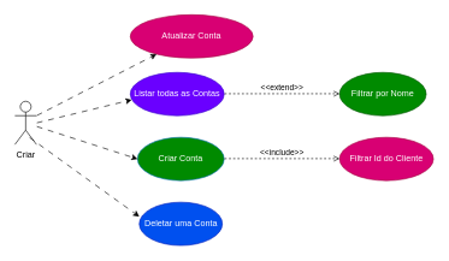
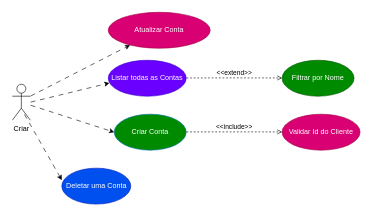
  <mxCell id="0" />
  <mxCell id="1" parent="0" />
  <mxCell id="2" value="Listar todas as Contas" style="ellipse;whiteSpace=wrap;html=1;fillColor=#6a00ff;fontColor=#ffffff;strokeColor=#3700CC;" vertex="1" parent="1"><mxGeometry x="180" y="100" width="130" height="60" as="geometry" /></mxCell>
  <mxCell id="3" value="Criar Conta" style="ellipse;whiteSpace=wrap;html=1;fillColor=#008a00;fontColor=#ffffff;strokeColor=#006EAF;" vertex="1" parent="1"><mxGeometry x="190" y="190" width="120" height="60" as="geometry" /></mxCell>
  <mxCell id="4" value="" style="endArrow=classic;html=1;rounded=0;entryX=0.015;entryY=0.633;entryDx=0;entryDy=0;entryPerimeter=0;flowAnimation=1;" edge="1" parent="1" target="2"><mxGeometry width="50" height="50" relative="1" as="geometry"><mxPoint x="50" y="170" as="sourcePoint" /><mxPoint x="100" y="120" as="targetPoint" /></mxGeometry></mxCell>
  <mxCell id="5" value="" style="endArrow=classic;html=1;rounded=0;entryX=0;entryY=0.5;entryDx=0;entryDy=0;flowAnimation=1;" edge="1" parent="1" target="3"><mxGeometry width="50" height="50" relative="1" as="geometry"><mxPoint x="50" y="174.839" as="sourcePoint" /><mxPoint x="340" y="150" as="targetPoint" /></mxGeometry></mxCell>
  <mxCell id="6" value="Filtrar por Nome" style="ellipse;whiteSpace=wrap;html=1;fillColor=#008a00;fontColor=#ffffff;strokeColor=#005700;" vertex="1" parent="1"><mxGeometry x="470" y="100" width="120" height="60" as="geometry" /></mxCell>
  <mxCell id="7" value="&amp;lt;&amp;lt;extend&amp;gt;&amp;gt;" style="html=1;verticalAlign=bottom;labelBackgroundColor=none;endArrow=open;endFill=0;dashed=1;rounded=0;flowAnimation=1;" edge="1" parent="1"><mxGeometry width="160" relative="1" as="geometry"><mxPoint x="310" y="129.5" as="sourcePoint" /><mxPoint x="470" y="129.5" as="targetPoint" /></mxGeometry></mxCell>
- <mxCell id="8" value="Filtrar Id do Cliente" style="ellipse;whiteSpace=wrap;html=1;fillColor=#d80073;fontColor=#ffffff;strokeColor=#A50040;" vertex="1" parent="1"><mxGeometry x="470" y="190" width="130" height="60" as="geometry" /></mxCell>
+ <mxCell id="8" value="Validar Id do Cliente" style="ellipse;whiteSpace=wrap;html=1;fillColor=#d80073;fontColor=#ffffff;strokeColor=#A50040;" vertex="1" parent="1"><mxGeometry x="470" y="190" width="130" height="60" as="geometry" /></mxCell>
  <mxCell id="9" value="&amp;lt;&amp;lt;include&amp;gt;&amp;gt;" style="html=1;verticalAlign=bottom;labelBackgroundColor=none;endArrow=open;endFill=0;dashed=1;rounded=0;flowAnimation=1;" edge="1" parent="1"><mxGeometry width="160" relative="1" as="geometry"><mxPoint x="310" y="219.5" as="sourcePoint" /><mxPoint x="470" y="219.5" as="targetPoint" /></mxGeometry></mxCell>
  <mxCell id="10" value="Criar" style="shape=umlActor;html=1;verticalLabelPosition=bottom;verticalAlign=top;align=center;" vertex="1" parent="1"><mxGeometry x="20" y="140" width="30" height="60" as="geometry" /></mxCell>
- <mxCell id="11" value="Deletar uma Conta" style="ellipse;whiteSpace=wrap;html=1;fillColor=#0050ef;fontColor=#ffffff;strokeColor=#001DBC;" vertex="1" parent="1"><mxGeometry x="192.5" y="280" width="115" height="60" as="geometry" /></mxCell>
+ <mxCell id="11" value="Deletar uma Conta" style="ellipse;whiteSpace=wrap;html=1;fillColor=#0050ef;fontColor=#ffffff;strokeColor=#001DBC;" vertex="1" parent="1"><mxGeometry x="102.5" y="280" width="115" height="60" as="geometry" /></mxCell>
  <mxCell id="12" value="" style="endArrow=classic;html=1;rounded=0;entryX=0;entryY=0.333;entryDx=0;entryDy=0;entryPerimeter=0;flowAnimation=1;" edge="1" parent="1" target="11"><mxGeometry width="50" height="50" relative="1" as="geometry"><mxPoint x="40" y="190" as="sourcePoint" /><mxPoint x="80" y="130" as="targetPoint" /></mxGeometry></mxCell>
  <mxCell id="13" value="Atualizar Conta" style="ellipse;whiteSpace=wrap;html=1;fillColor=#d80073;fontColor=#ffffff;strokeColor=#A50040;" vertex="1" parent="1"><mxGeometry x="180" y="20" width="170" height="60" as="geometry" /></mxCell>
  <mxCell id="14" value="" style="endArrow=classic;html=1;rounded=0;exitX=1;exitY=0.333;exitDx=0;exitDy=0;exitPerimeter=0;flowAnimation=1;" edge="1" parent="1" source="10" target="13"><mxGeometry width="50" height="50" relative="1" as="geometry"><mxPoint x="40" y="170" as="sourcePoint" /><mxPoint x="90" y="120" as="targetPoint" /></mxGeometry></mxCell>
